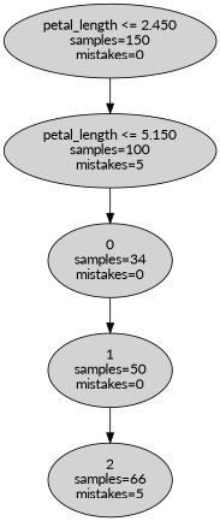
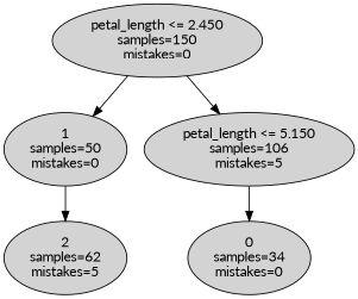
  digraph {
    fontname=Lato
    node [fillcolor=lightgrey fontname=Lato shape=ellipse style=filled]
    edge [fontname=Lato]
    n1 [label="petal_length <= 2.450\nsamples=150\nmistakes=0"]
    n2 [label="1\nsamples=50\nmistakes=0"]
-   n3 [label="petal_length <= 5.150\nsamples=100\nmistakes=5"]
-   n4 [label="2\nsamples=66\nmistakes=5"]
+   n3 [label="petal_length <= 5.150\nsamples=106\nmistakes=5"]
+   n4 [label="2\nsamples=62\nmistakes=5"]
    n5 [label="0\nsamples=34\nmistakes=0"]
-   n5 -> n2
+   n1 -> n2
    n1 -> n3
    n2 -> n4
    n3 -> n5
  }
